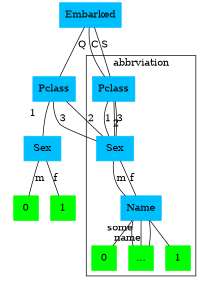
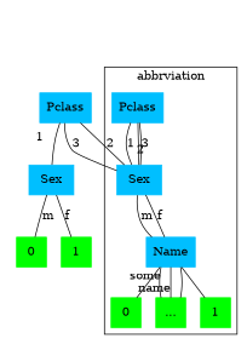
  graph {
    fontname="DejaVu Serif"
    node [color=deepskyblue shape=rect style=filled fontname="DejaVu Serif"]
    edge [fontname="DejaVu Serif"]
    n1 [label=Pclass]
    n2 [label=Sex]
    n3 [color=green label=0 shape=square]
    n4 [color=green label=1 shape=square]
    Sex
    Pclass
    Name
    0 [color=green shape=square]
    "..." [color=green shape=square]
    1 [color=green shape=square]
-   Embarked
    subgraph cluster_1 {
      color=white
      n1
      n2
      n3
      n4
    }
    subgraph cluster_2 {
      color=black
      label=abbrviation
      Sex
      Pclass
      Name
      0
      "..."
      1
    }
    n1 -- n2 [xlabel="1   "]
    n1 -- Sex [label=3]
    n1 -- Sex [label=2]
    n2 -- n3 [label=m]
    n2 -- n4 [label=f]
    Sex -- Name [label=m]
    Sex -- Name [label=f]
    Pclass -- Sex [label=1]
    Pclass -- Sex [xlabel=2]
    Pclass -- Sex [label=3]
    Name -- 0
    Name -- "..." [xlabel="  some"]
    Name -- "..." [xlabel=" name"]
    Name -- "..."
    Name -- 1
-   Embarked -- n1 [label=Q]
-   Embarked -- Pclass [label=C]
-   Embarked -- Pclass [label=S]
  }
